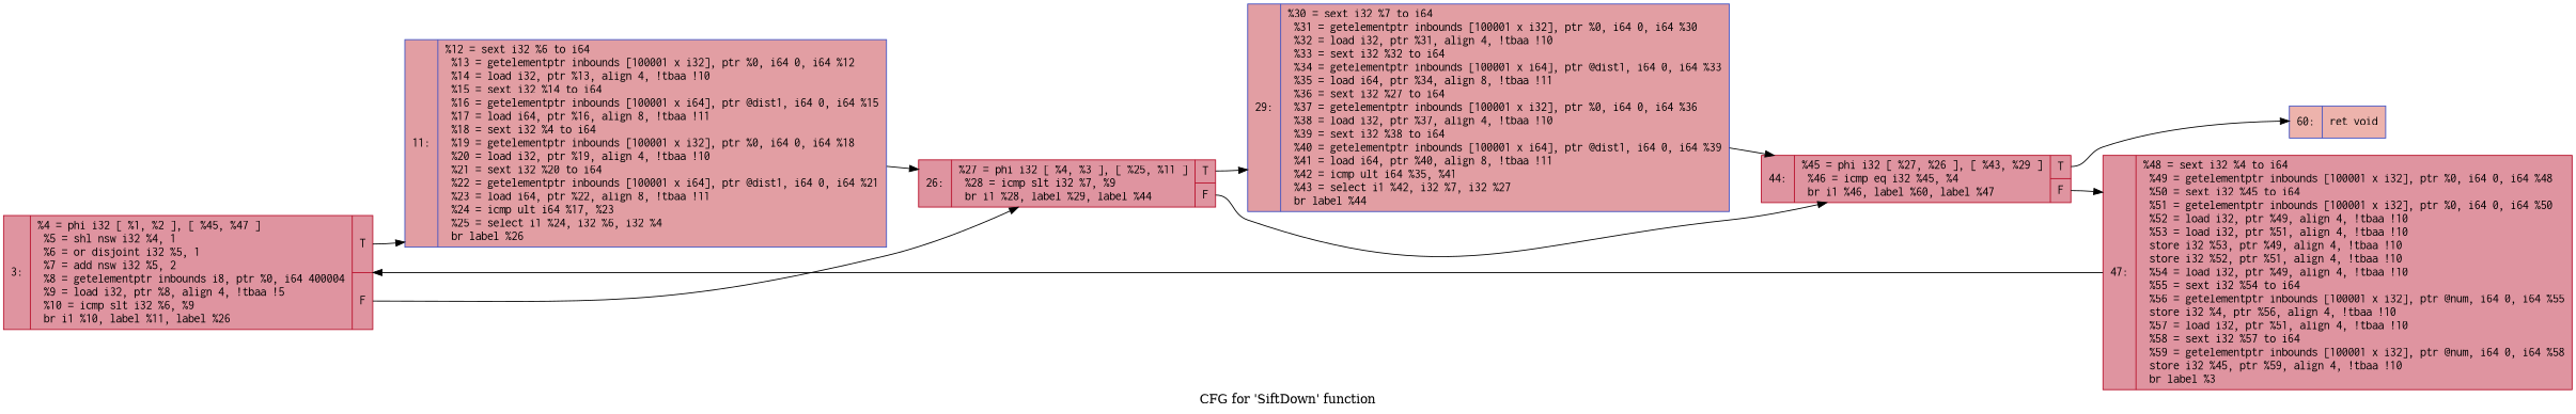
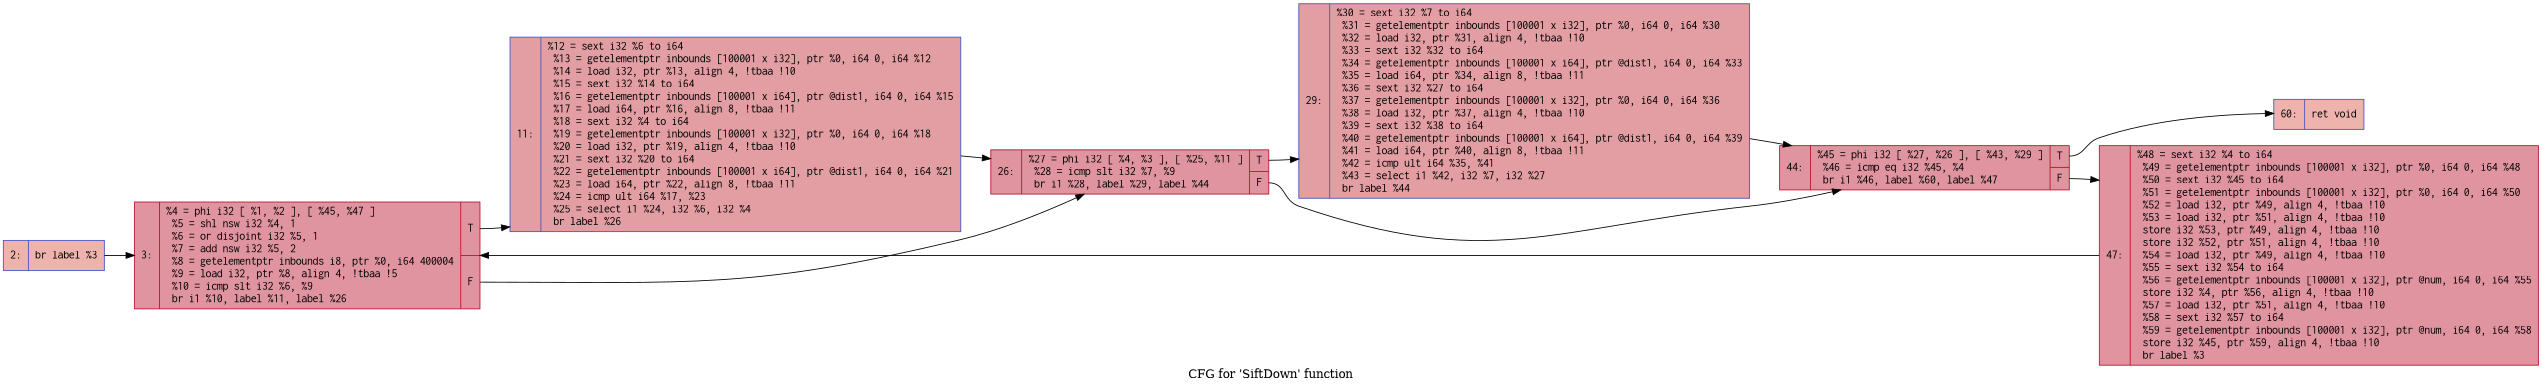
  digraph {
    label="CFG for 'SiftDown' function"
    rankdir=LR
    node [color="#3d50c3ff" fillcolor="#b70d2870" fontname=Courier shape=record style=filled]
+   n1 [fillcolor="#d6524470" label="{2:\l|  br label %3\l}"]
    n2 [color="#b70d28ff" label="{3:\l|  %4 = phi i32 [ %1, %2 ], [ %45, %47 ]\l  %5 = shl nsw i32 %4, 1\l  %6 = or disjoint i32 %5, 1\l  %7 = add nsw i32 %5, 2\l  %8 = getelementptr inbounds i8, ptr %0, i64 400004\l  %9 = load i32, ptr %8, align 4, !tbaa !5\l  %10 = icmp slt i32 %6, %9\l  br i1 %10, label %11, label %26\l|{<s0>T|<s1>F}}"]
    n3 [fillcolor="#be242e70" label="{11:\l|  %12 = sext i32 %6 to i64\l  %13 = getelementptr inbounds [100001 x i32], ptr %0, i64 0, i64 %12\l  %14 = load i32, ptr %13, align 4, !tbaa !10\l  %15 = sext i32 %14 to i64\l  %16 = getelementptr inbounds [100001 x i64], ptr @dist1, i64 0, i64 %15\l  %17 = load i64, ptr %16, align 8, !tbaa !11\l  %18 = sext i32 %4 to i64\l  %19 = getelementptr inbounds [100001 x i32], ptr %0, i64 0, i64 %18\l  %20 = load i32, ptr %19, align 4, !tbaa !10\l  %21 = sext i32 %20 to i64\l  %22 = getelementptr inbounds [100001 x i64], ptr @dist1, i64 0, i64 %21\l  %23 = load i64, ptr %22, align 8, !tbaa !11\l  %24 = icmp ult i64 %17, %23\l  %25 = select i1 %24, i32 %6, i32 %4\l  br label %26\l}"]
    n4 [color="#b70d28ff" label="{26:\l|  %27 = phi i32 [ %4, %3 ], [ %25, %11 ]\l  %28 = icmp slt i32 %7, %9\l  br i1 %28, label %29, label %44\l|{<s0>T|<s1>F}}"]
    n5 [fillcolor="#be242e70" label="{29:\l|  %30 = sext i32 %7 to i64\l  %31 = getelementptr inbounds [100001 x i32], ptr %0, i64 0, i64 %30\l  %32 = load i32, ptr %31, align 4, !tbaa !10\l  %33 = sext i32 %32 to i64\l  %34 = getelementptr inbounds [100001 x i64], ptr @dist1, i64 0, i64 %33\l  %35 = load i64, ptr %34, align 8, !tbaa !11\l  %36 = sext i32 %27 to i64\l  %37 = getelementptr inbounds [100001 x i32], ptr %0, i64 0, i64 %36\l  %38 = load i32, ptr %37, align 4, !tbaa !10\l  %39 = sext i32 %38 to i64\l  %40 = getelementptr inbounds [100001 x i64], ptr @dist1, i64 0, i64 %39\l  %41 = load i64, ptr %40, align 8, !tbaa !11\l  %42 = icmp ult i64 %35, %41\l  %43 = select i1 %42, i32 %7, i32 %27\l  br label %44\l}"]
    n6 [color="#b70d28ff" label="{44:\l|  %45 = phi i32 [ %27, %26 ], [ %43, %29 ]\l  %46 = icmp eq i32 %45, %4\l  br i1 %46, label %60, label %47\l|{<s0>T|<s1>F}}"]
    n7 [fillcolor="#d6524470" label="{60:\l|  ret void\l}"]
    n8 [color="#b70d28ff" label="{47:\l|  %48 = sext i32 %4 to i64\l  %49 = getelementptr inbounds [100001 x i32], ptr %0, i64 0, i64 %48\l  %50 = sext i32 %45 to i64\l  %51 = getelementptr inbounds [100001 x i32], ptr %0, i64 0, i64 %50\l  %52 = load i32, ptr %49, align 4, !tbaa !10\l  %53 = load i32, ptr %51, align 4, !tbaa !10\l  store i32 %53, ptr %49, align 4, !tbaa !10\l  store i32 %52, ptr %51, align 4, !tbaa !10\l  %54 = load i32, ptr %49, align 4, !tbaa !10\l  %55 = sext i32 %54 to i64\l  %56 = getelementptr inbounds [100001 x i32], ptr @num, i64 0, i64 %55\l  store i32 %4, ptr %56, align 4, !tbaa !10\l  %57 = load i32, ptr %51, align 4, !tbaa !10\l  %58 = sext i32 %57 to i64\l  %59 = getelementptr inbounds [100001 x i32], ptr @num, i64 0, i64 %58\l  store i32 %45, ptr %59, align 4, !tbaa !10\l  br label %3\l}"]
+   n1 -> n2
    n2 -> n3 [tailport=s0]
    n2 -> n4 [tailport=s1]
    n3 -> n4
    n4 -> n5 [tailport=s0]
    n4 -> n6 [tailport=s1]
    n5 -> n6
    n6 -> n7 [tailport=s0]
    n6 -> n8 [tailport=s1]
    n8 -> n2
  }
